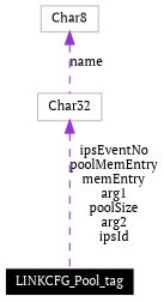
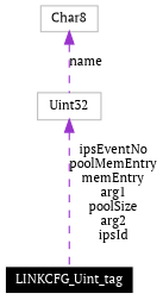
  digraph {
    fontname="PT Serif"
    node [color=grey75 fillcolor=white fontname="PT Serif" fontsize=10 shape=record style=filled]
    edge [color=darkorchid3 dir=back fontname="PT Serif" fontsize=10 labelfontname=Helvetica labelfontsize=10 style=dashed]
-   n1 [color=white fillcolor=black fontcolor=white height=0.2 label=LINKCFG_Pool_tag width=0.4]
+   n1 [color=white fillcolor=black fontcolor=white height=0.2 label=LINKCFG_Uint_tag width=0.4]
    n2 [height=0.2 label=Char8 width=0.4]
-   n3 [height=0.2 label=Char32 width=0.4]
+   n3 [height=0.2 label=Uint32 width=0.4]
    n2 -> n3 [label=name]
    n3 -> n1 [label="ipsEventNo\npoolMemEntry\nmemEntry\narg1\npoolSize\narg2\nipsId"]
  }
